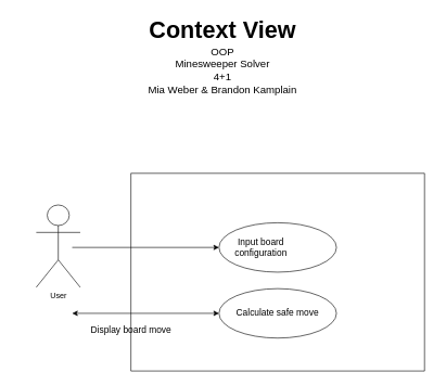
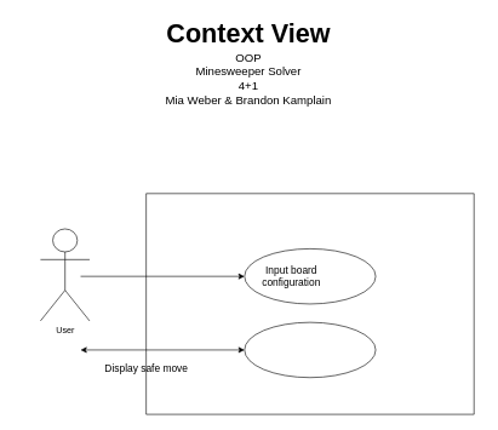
  <mxCell id="0" />
  <mxCell id="1" parent="0" />
  <mxCell id="2" value="" style="group" vertex="1" connectable="0" parent="1"><mxGeometry x="20" y="190" width="643" height="380" as="geometry" /></mxCell>
  <mxCell id="3" value="User" style="shape=umlActor;verticalLabelPosition=bottom;verticalAlign=top;html=1;outlineConnect=0;" vertex="1" parent="2"><mxGeometry x="35" y="124.667" width="67.684" height="126.667" as="geometry" /></mxCell>
  <mxCell id="4" value="" style="endArrow=classic;html=1;rounded=0;entryX=0;entryY=0.5;entryDx=0;entryDy=0;" edge="1" parent="2" target="10"><mxGeometry width="50" height="50" relative="1" as="geometry"><mxPoint x="90.246" y="190" as="sourcePoint" /><mxPoint x="270.737" y="164.667" as="targetPoint" /></mxGeometry></mxCell>
  <mxCell id="5" value="" style="swimlane;startSize=0;" vertex="1" parent="2"><mxGeometry x="180.491" y="76" width="451.228" height="304" as="geometry"><mxRectangle x="70" y="40" width="50" height="40" as="alternateBounds" /></mxGeometry></mxCell>
  <mxCell id="6" value="" style="group" vertex="1" connectable="0" parent="5"><mxGeometry x="135.368" y="177.333" width="203.053" height="76" as="geometry" /></mxCell>
  <mxCell id="7" value="" style="ellipse;whiteSpace=wrap;html=1;" vertex="1" parent="6"><mxGeometry width="180.491" height="76" as="geometry" /></mxCell>
- <mxCell id="8" value="&lt;font style=&quot;font-size: 14px;&quot;&gt;Calculate safe move&lt;/font&gt;" style="text;html=1;strokeColor=none;fillColor=none;align=center;verticalAlign=middle;whiteSpace=wrap;rounded=0;" vertex="1" parent="6"><mxGeometry x="9.228" y="15.2" width="162.036" height="45.6" as="geometry" /></mxCell>
  <mxCell id="9" value="" style="group" vertex="1" connectable="0" parent="5"><mxGeometry x="135.368" y="76" width="180.491" height="76" as="geometry" /></mxCell>
  <mxCell id="10" value="" style="ellipse;whiteSpace=wrap;html=1;" vertex="1" parent="9"><mxGeometry width="180.491" height="76" as="geometry" /></mxCell>
  <mxCell id="11" value="&lt;font style=&quot;font-size: 14px;&quot;&gt;Input board configuration&lt;/font&gt;" style="text;html=1;strokeColor=none;fillColor=none;align=center;verticalAlign=middle;whiteSpace=wrap;rounded=0;" vertex="1" parent="9"><mxGeometry x="22.629" y="15.2" width="85.234" height="45.6" as="geometry" /></mxCell>
  <mxCell id="12" value="" style="endArrow=classic;startArrow=classic;html=1;rounded=0;entryX=0;entryY=0.5;entryDx=0;entryDy=0;" edge="1" parent="2" target="7"><mxGeometry width="50" height="50" relative="1" as="geometry"><mxPoint x="90.246" y="291.333" as="sourcePoint" /><mxPoint x="315.86" y="293.867" as="targetPoint" /></mxGeometry></mxCell>
- <mxCell id="13" value="&lt;font style=&quot;font-size: 14px;&quot;&gt;Display board move&lt;/font&gt;" style="text;html=1;strokeColor=none;fillColor=none;align=center;verticalAlign=middle;whiteSpace=wrap;rounded=0;" vertex="1" parent="2"><mxGeometry x="67.684" y="304" width="225.614" height="25.333" as="geometry" /></mxCell>
+ <mxCell id="13" value="&lt;font style=&quot;font-size: 14px;&quot;&gt;Display safe move&lt;/font&gt;" style="text;html=1;strokeColor=none;fillColor=none;align=center;verticalAlign=middle;whiteSpace=wrap;rounded=0;" vertex="1" parent="2"><mxGeometry x="67.684" y="304" width="225.614" height="25.333" as="geometry" /></mxCell>
  <mxCell id="14" value="&lt;b&gt;&lt;font style=&quot;font-size: 36px;&quot;&gt;Context View&lt;/font&gt;&lt;/b&gt;" style="text;html=1;strokeColor=none;fillColor=none;align=center;verticalAlign=middle;whiteSpace=wrap;rounded=0;" vertex="1" parent="1"><mxGeometry x="163" y="20" width="357" height="50" as="geometry" /></mxCell>
  <mxCell id="15" value="&lt;font style=&quot;font-size: 16px;&quot;&gt;OOP&lt;br&gt;Minesweeper Solver&lt;br&gt;4+1&lt;br&gt;Mia Weber &amp;amp; Brandon Kamplain&lt;/font&gt;" style="text;html=1;strokeColor=none;fillColor=none;align=center;verticalAlign=middle;whiteSpace=wrap;rounded=0;" vertex="1" parent="1"><mxGeometry x="168" y="60" width="347" height="95" as="geometry" /></mxCell>
